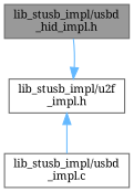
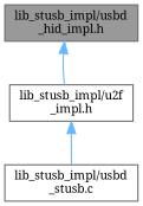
  digraph {
    fontname="Noto Serif"
    node [color=grey40 fillcolor=white fontname="Noto Serif" fontsize=10 shape=box style=filled]
    edge [color=steelblue1 dir=back fontname="Noto Serif" fontsize=10 labelfontname=Helvetica labelfontsize=10 style=solid]
    n1 [color=gray40 fillcolor=grey60 fontcolor=black height=0.2 label="lib_stusb_impl/usbd\l_hid_impl.h" width=0.4]
    n2 [height=0.2 label="lib_stusb_impl/u2f\l_impl.h" width=0.4]
-   n3 [height=0.2 label="lib_stusb_impl/usbd\l_impl.c" width=0.4]
-   n2 -> n1
+   n3 [height=0.2 label="lib_stusb_impl/usbd\l_stusb.c" width=0.4]
+   n1 -> n2
    n2 -> n3
  }
